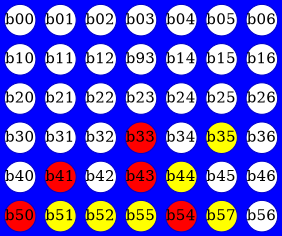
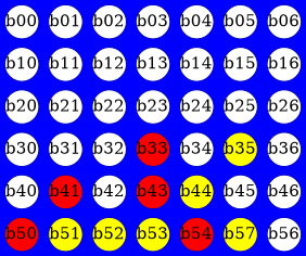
  digraph {
    bgcolor=blue
    linesep=0.1
    nodesep=0.1
    rankdir=LR
    ranksep=0.1
    node [color=blue3 fillcolor=white fixedsize=true shape=circle style=filled]
    edge [style=invis]
    b50 [fillcolor=red width=.4]
    b51 [fillcolor=yellow width=.4]
    b52 [fillcolor=yellow width=.4]
-   b53 [fillcolor=yellow width=.4 label=b55]
+   b53 [fillcolor=yellow width=.4]
    b54 [fillcolor=red width=.4]
    n6 [fillcolor=yellow label=b57 width=.4]
    b56 [width=.4]
    b41 [fillcolor=red width=.4]
    b42 [width=.4]
    b40 [width=.4]
    b43 [fillcolor=red width=.4]
    b44 [fillcolor=yellow width=.4]
    b45 [width=.4]
    b46 [width=.4]
    b30 [width=.4]
    b31 [width=.4]
    b32 [width=.4]
    b33 [fillcolor=red width=.4]
    b34 [width=.4]
    b35 [fillcolor=yellow width=.4]
    b36 [width=.4]
    b20 [width=.4]
    b21 [width=.4]
    b22 [width=.4]
    b23 [width=.4]
    b24 [width=.4]
    b25 [width=.4]
    b26 [width=.4]
    b10 [width=.4]
    b11 [width=.4]
    b12 [width=.4]
-   b13 [width=.4 label=b93]
+   b13 [width=.4]
    b14 [width=.4]
    b15 [width=.4]
    b16 [width=.4]
    b00 [width=.4]
    b01 [width=.4]
    b02 [width=.4]
    b03 [width=.4]
    b04 [width=.4]
    b05 [width=.4]
    b06 [width=.4]
    b50 -> b51
    b51 -> b52
    b52 -> b53
    b53 -> b54
    b54 -> n6
    n6 -> b56
    b41 -> b42
    b42 -> b43
    b40 -> b41
    b43 -> b44
    b44 -> b45
    b45 -> b46
    b30 -> b31
    b31 -> b32
    b32 -> b33
    b33 -> b34
    b34 -> b35
    b35 -> b36
    b20 -> b21
    b21 -> b22
    b22 -> b23
    b23 -> b24
    b24 -> b25
    b25 -> b26
    b10 -> b11
    b11 -> b12
    b12 -> b13
    b13 -> b14
    b14 -> b15
    b15 -> b16
    b00 -> b01
    b01 -> b02
    b02 -> b03
    b03 -> b04
    b04 -> b05
    b05 -> b06
  }
